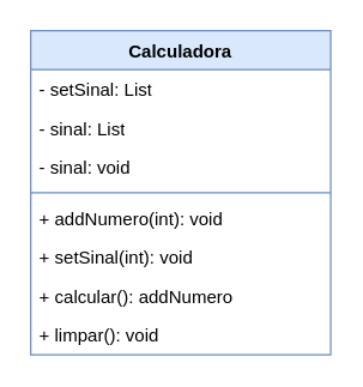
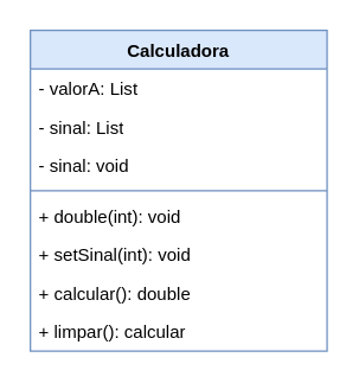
  <mxCell id="0" />
  <mxCell id="1" parent="0" />
  <mxCell id="2" value="Calculadora" style="swimlane;fontStyle=1;align=center;verticalAlign=top;childLayout=stackLayout;horizontal=1;startSize=26;horizontalStack=0;resizeParent=1;resizeParentMax=0;resizeLast=0;collapsible=1;marginBottom=0;whiteSpace=wrap;html=1;fillColor=#dae8fc;strokeColor=#6c8ebf;" parent="1" vertex="1"><mxGeometry x="20" y="20" width="200" height="216" as="geometry" /></mxCell>
- <mxCell id="3" value="- setSinal: List" style="text;strokeColor=none;fillColor=none;align=left;verticalAlign=top;spacingLeft=4;spacingRight=4;overflow=hidden;rotatable=0;points=[[0,0.5],[1,0.5]];portConstraint=eastwest;whiteSpace=wrap;html=1;" parent="2" vertex="1"><mxGeometry y="26" width="200" height="26" as="geometry" /></mxCell>
+ <mxCell id="3" value="- valorA: List" style="text;strokeColor=none;fillColor=none;align=left;verticalAlign=top;spacingLeft=4;spacingRight=4;overflow=hidden;rotatable=0;points=[[0,0.5],[1,0.5]];portConstraint=eastwest;whiteSpace=wrap;html=1;" parent="2" vertex="1"><mxGeometry y="26" width="200" height="26" as="geometry" /></mxCell>
  <mxCell id="4" value="- sinal: List" style="text;strokeColor=none;fillColor=none;align=left;verticalAlign=top;spacingLeft=4;spacingRight=4;overflow=hidden;rotatable=0;points=[[0,0.5],[1,0.5]];portConstraint=eastwest;whiteSpace=wrap;html=1;" parent="2" vertex="1"><mxGeometry y="52" width="200" height="26" as="geometry" /></mxCell>
  <mxCell id="5" value="- sinal: void" style="text;strokeColor=none;fillColor=none;align=left;verticalAlign=top;spacingLeft=4;spacingRight=4;overflow=hidden;rotatable=0;points=[[0,0.5],[1,0.5]];portConstraint=eastwest;whiteSpace=wrap;html=1;" parent="2" vertex="1"><mxGeometry y="78" width="200" height="26" as="geometry" /></mxCell>
  <mxCell id="6" value="" style="line;strokeWidth=1;fillColor=none;align=left;verticalAlign=middle;spacingTop=-1;spacingLeft=3;spacingRight=3;rotatable=0;labelPosition=right;points=[];portConstraint=eastwest;strokeColor=inherit;" parent="2" vertex="1"><mxGeometry y="104" width="200" height="8" as="geometry" /></mxCell>
- <mxCell id="7" value="+ addNumero(int): void" style="text;strokeColor=none;fillColor=none;align=left;verticalAlign=top;spacingLeft=4;spacingRight=4;overflow=hidden;rotatable=0;points=[[0,0.5],[1,0.5]];portConstraint=eastwest;whiteSpace=wrap;html=1;" parent="2" vertex="1"><mxGeometry y="112" width="200" height="26" as="geometry" /></mxCell>
+ <mxCell id="7" value="+ double(int): void" style="text;strokeColor=none;fillColor=none;align=left;verticalAlign=top;spacingLeft=4;spacingRight=4;overflow=hidden;rotatable=0;points=[[0,0.5],[1,0.5]];portConstraint=eastwest;whiteSpace=wrap;html=1;" parent="2" vertex="1"><mxGeometry y="112" width="200" height="26" as="geometry" /></mxCell>
  <mxCell id="8" value="+ setSinal(int): void" style="text;strokeColor=none;fillColor=none;align=left;verticalAlign=top;spacingLeft=4;spacingRight=4;overflow=hidden;rotatable=0;points=[[0,0.5],[1,0.5]];portConstraint=eastwest;whiteSpace=wrap;html=1;" parent="2" vertex="1"><mxGeometry y="138" width="200" height="26" as="geometry" /></mxCell>
- <mxCell id="9" value="+ calcular(): addNumero" style="text;strokeColor=none;fillColor=none;align=left;verticalAlign=top;spacingLeft=4;spacingRight=4;overflow=hidden;rotatable=0;points=[[0,0.5],[1,0.5]];portConstraint=eastwest;whiteSpace=wrap;html=1;" parent="2" vertex="1"><mxGeometry y="164" width="200" height="26" as="geometry" /></mxCell>
- <mxCell id="10" value="+ limpar(): void" style="text;strokeColor=none;fillColor=none;align=left;verticalAlign=top;spacingLeft=4;spacingRight=4;overflow=hidden;rotatable=0;points=[[0,0.5],[1,0.5]];portConstraint=eastwest;whiteSpace=wrap;html=1;" parent="2" vertex="1"><mxGeometry y="190" width="200" height="26" as="geometry" /></mxCell>
+ <mxCell id="9" value="+ calcular(): double" style="text;strokeColor=none;fillColor=none;align=left;verticalAlign=top;spacingLeft=4;spacingRight=4;overflow=hidden;rotatable=0;points=[[0,0.5],[1,0.5]];portConstraint=eastwest;whiteSpace=wrap;html=1;" parent="2" vertex="1"><mxGeometry y="164" width="200" height="26" as="geometry" /></mxCell>
+ <mxCell id="10" value="+ limpar(): calcular" style="text;strokeColor=none;fillColor=none;align=left;verticalAlign=top;spacingLeft=4;spacingRight=4;overflow=hidden;rotatable=0;points=[[0,0.5],[1,0.5]];portConstraint=eastwest;whiteSpace=wrap;html=1;" parent="2" vertex="1"><mxGeometry y="190" width="200" height="26" as="geometry" /></mxCell>
